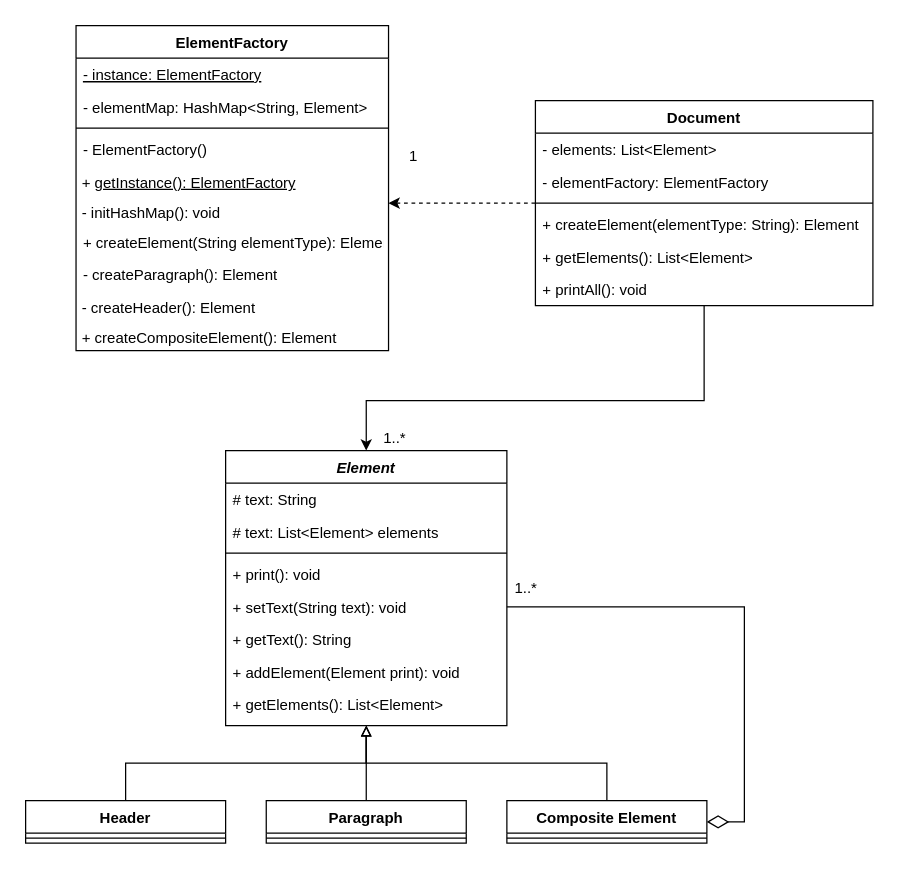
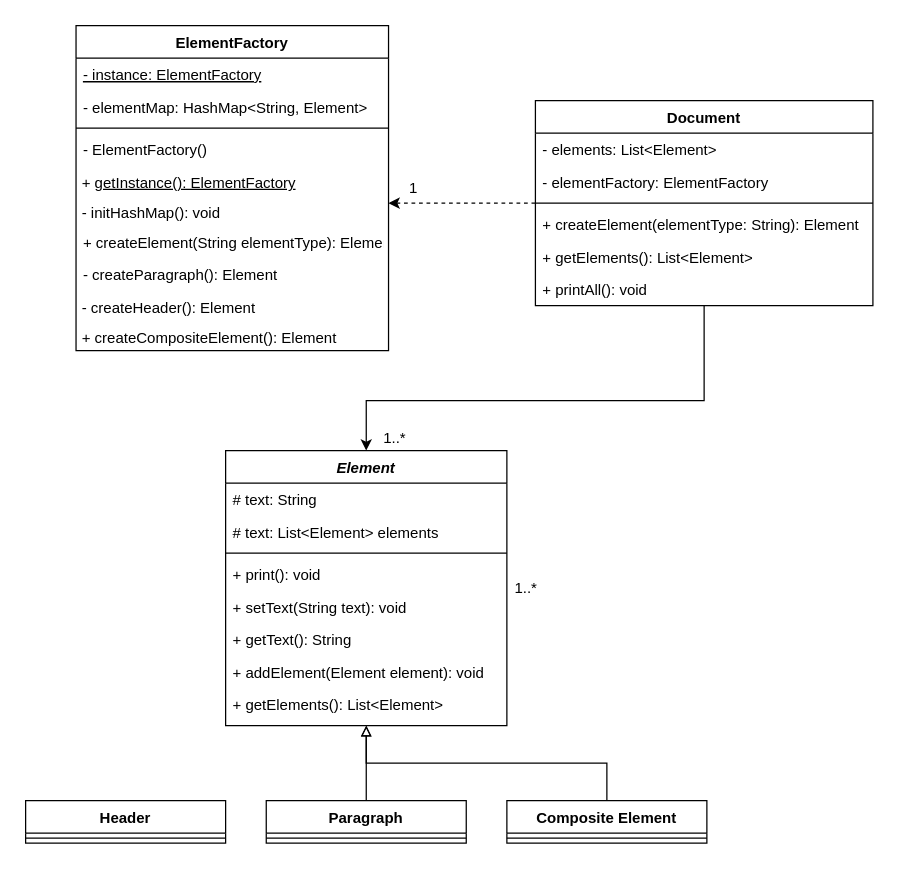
  <mxCell id="0" />
  <mxCell id="1" parent="0" />
  <mxCell id="2" style="edgeStyle=orthogonalEdgeStyle;rounded=0;orthogonalLoop=1;jettySize=auto;html=1;entryX=0.5;entryY=0;entryDx=0;entryDy=0;" edge="1" parent="1" source="3" target="29"><mxGeometry relative="1" as="geometry"><Array as="points"><mxPoint x="563.33" y="320" /><mxPoint x="293.33" y="320" /></Array></mxGeometry></mxCell>
  <mxCell id="3" value="Document" style="swimlane;fontStyle=1;align=center;verticalAlign=top;childLayout=stackLayout;horizontal=1;startSize=26;horizontalStack=0;resizeParent=1;resizeLast=0;collapsible=1;marginBottom=0;rounded=0;shadow=0;strokeWidth=1;" parent="1" vertex="1"><mxGeometry x="427.83" y="80" width="270" height="164" as="geometry"><mxRectangle x="230" y="140" width="160" height="26" as="alternateBounds" /></mxGeometry></mxCell>
  <mxCell id="4" value="- elements: List&lt;Element&gt;" style="text;align=left;verticalAlign=top;spacingLeft=4;spacingRight=4;overflow=hidden;rotatable=0;points=[[0,0.5],[1,0.5]];portConstraint=eastwest;" parent="3" vertex="1"><mxGeometry y="26" width="270" height="26" as="geometry" /></mxCell>
  <mxCell id="5" value="- elementFactory: ElementFactory" style="text;align=left;verticalAlign=top;spacingLeft=4;spacingRight=4;overflow=hidden;rotatable=0;points=[[0,0.5],[1,0.5]];portConstraint=eastwest;" vertex="1" parent="3"><mxGeometry y="52" width="270" height="26" as="geometry" /></mxCell>
  <mxCell id="6" value="" style="line;html=1;strokeWidth=1;align=left;verticalAlign=middle;spacingTop=-1;spacingLeft=3;spacingRight=3;rotatable=0;labelPosition=right;points=[];portConstraint=eastwest;" parent="3" vertex="1"><mxGeometry y="78" width="270" height="8" as="geometry" /></mxCell>
  <mxCell id="7" value="+ createElement(elementType: String): Element" style="text;align=left;verticalAlign=top;spacingLeft=4;spacingRight=4;overflow=hidden;rotatable=0;points=[[0,0.5],[1,0.5]];portConstraint=eastwest;" vertex="1" parent="3"><mxGeometry y="86" width="270" height="26" as="geometry" /></mxCell>
  <mxCell id="8" value="+ getElements(): List&lt;Element&gt;" style="text;align=left;verticalAlign=top;spacingLeft=4;spacingRight=4;overflow=hidden;rotatable=0;points=[[0,0.5],[1,0.5]];portConstraint=eastwest;" vertex="1" parent="3"><mxGeometry y="112" width="270" height="26" as="geometry" /></mxCell>
  <mxCell id="9" value="+ printAll(): void&#10;" style="text;align=left;verticalAlign=top;spacingLeft=4;spacingRight=4;overflow=hidden;rotatable=0;points=[[0,0.5],[1,0.5]];portConstraint=eastwest;" vertex="1" parent="3"><mxGeometry y="138" width="270" height="26" as="geometry" /></mxCell>
  <mxCell id="10" value="Header" style="swimlane;fontStyle=1;align=center;verticalAlign=top;childLayout=stackLayout;horizontal=1;startSize=26;horizontalStack=0;resizeParent=1;resizeParentMax=0;resizeLast=0;collapsible=1;marginBottom=0;" vertex="1" parent="1"><mxGeometry x="20" y="640" width="160" height="34" as="geometry" /></mxCell>
  <mxCell id="11" value="" style="line;strokeWidth=1;fillColor=none;align=left;verticalAlign=middle;spacingTop=-1;spacingLeft=3;spacingRight=3;rotatable=0;labelPosition=right;points=[];portConstraint=eastwest;" vertex="1" parent="10"><mxGeometry y="26" width="160" height="8" as="geometry" /></mxCell>
  <mxCell id="12" value="Composite Element" style="swimlane;fontStyle=1;align=center;verticalAlign=top;childLayout=stackLayout;horizontal=1;startSize=26;horizontalStack=0;resizeParent=1;resizeParentMax=0;resizeLast=0;collapsible=1;marginBottom=0;" vertex="1" parent="1"><mxGeometry x="405" y="640" width="160" height="34" as="geometry" /></mxCell>
  <mxCell id="13" value="" style="line;strokeWidth=1;fillColor=none;align=left;verticalAlign=middle;spacingTop=-1;spacingLeft=3;spacingRight=3;rotatable=0;labelPosition=right;points=[];portConstraint=eastwest;" vertex="1" parent="12"><mxGeometry y="26" width="160" height="8" as="geometry" /></mxCell>
  <mxCell id="14" value="Paragraph" style="swimlane;fontStyle=1;align=center;verticalAlign=top;childLayout=stackLayout;horizontal=1;startSize=26;horizontalStack=0;resizeParent=1;resizeParentMax=0;resizeLast=0;collapsible=1;marginBottom=0;" vertex="1" parent="1"><mxGeometry x="212.5" y="640" width="160" height="34" as="geometry" /></mxCell>
  <mxCell id="15" value="" style="line;strokeWidth=1;fillColor=none;align=left;verticalAlign=middle;spacingTop=-1;spacingLeft=3;spacingRight=3;rotatable=0;labelPosition=right;points=[];portConstraint=eastwest;" vertex="1" parent="14"><mxGeometry y="26" width="160" height="8" as="geometry" /></mxCell>
  <mxCell id="16" value="ElementFactory" style="swimlane;fontStyle=1;align=center;verticalAlign=top;childLayout=stackLayout;horizontal=1;startSize=26;horizontalStack=0;resizeParent=1;resizeParentMax=0;resizeLast=0;collapsible=1;marginBottom=0;" vertex="1" parent="1"><mxGeometry x="60.33" y="20" width="250" height="260" as="geometry" /></mxCell>
  <mxCell id="17" value="- instance: ElementFactory" style="text;strokeColor=none;fillColor=none;align=left;verticalAlign=top;spacingLeft=4;spacingRight=4;overflow=hidden;rotatable=0;points=[[0,0.5],[1,0.5]];portConstraint=eastwest;fontStyle=4" vertex="1" parent="16"><mxGeometry y="26" width="250" height="26" as="geometry" /></mxCell>
  <mxCell id="18" value="- elementMap: HashMap&lt;String, Element&gt;" style="text;strokeColor=none;fillColor=none;align=left;verticalAlign=top;spacingLeft=4;spacingRight=4;overflow=hidden;rotatable=0;points=[[0,0.5],[1,0.5]];portConstraint=eastwest;" vertex="1" parent="16"><mxGeometry y="52" width="250" height="26" as="geometry" /></mxCell>
  <mxCell id="19" value="" style="line;strokeWidth=1;fillColor=none;align=left;verticalAlign=middle;spacingTop=-1;spacingLeft=3;spacingRight=3;rotatable=0;labelPosition=right;points=[];portConstraint=eastwest;" vertex="1" parent="16"><mxGeometry y="78" width="250" height="8" as="geometry" /></mxCell>
  <mxCell id="20" value="- ElementFactory()" style="text;strokeColor=none;fillColor=none;align=left;verticalAlign=top;spacingLeft=4;spacingRight=4;overflow=hidden;rotatable=0;points=[[0,0.5],[1,0.5]];portConstraint=eastwest;" vertex="1" parent="16"><mxGeometry y="86" width="250" height="26" as="geometry" /></mxCell>
  <mxCell id="21" value="&amp;nbsp;+ &lt;u&gt;getInstance(): ElementFactory&lt;/u&gt;" style="text;html=1;" vertex="1" parent="16"><mxGeometry y="112" width="250" height="24" as="geometry" /></mxCell>
  <mxCell id="22" value="&amp;nbsp;- initHashMap(): void" style="text;html=1;" vertex="1" parent="16"><mxGeometry y="136" width="250" height="24" as="geometry" /></mxCell>
  <mxCell id="23" value="+ createElement(String elementType): Element" style="text;strokeColor=none;fillColor=none;align=left;verticalAlign=top;spacingLeft=4;spacingRight=4;overflow=hidden;rotatable=0;points=[[0,0.5],[1,0.5]];portConstraint=eastwest;" vertex="1" parent="16"><mxGeometry y="160" width="250" height="26" as="geometry" /></mxCell>
  <mxCell id="24" value="- createParagraph(): Element" style="text;strokeColor=none;fillColor=none;align=left;verticalAlign=top;spacingLeft=4;spacingRight=4;overflow=hidden;rotatable=0;points=[[0,0.5],[1,0.5]];portConstraint=eastwest;" vertex="1" parent="16"><mxGeometry y="186" width="250" height="26" as="geometry" /></mxCell>
  <mxCell id="25" value="&amp;nbsp;- createHeader(): Element" style="text;html=1;" vertex="1" parent="16"><mxGeometry y="212" width="250" height="24" as="geometry" /></mxCell>
  <mxCell id="26" value="&amp;nbsp;+ createCompositeElement(): Element" style="text;html=1;" vertex="1" parent="16"><mxGeometry y="236" width="250" height="24" as="geometry" /></mxCell>
  <mxCell id="27" style="edgeStyle=orthogonalEdgeStyle;rounded=0;orthogonalLoop=1;jettySize=auto;html=1;startArrow=block;startFill=0;endArrow=none;endFill=0;entryX=0.5;entryY=0;entryDx=0;entryDy=0;" edge="1" parent="1" source="29" target="12"><mxGeometry relative="1" as="geometry" /></mxCell>
- <mxCell id="28" style="edgeStyle=orthogonalEdgeStyle;rounded=0;orthogonalLoop=1;jettySize=auto;html=1;entryX=0.5;entryY=0;entryDx=0;entryDy=0;startArrow=block;startFill=0;endArrow=none;endFill=0;" edge="1" parent="1" source="29" target="10"><mxGeometry relative="1" as="geometry" /></mxCell>
  <mxCell id="29" value="Element" style="swimlane;fontStyle=3;align=center;verticalAlign=top;childLayout=stackLayout;horizontal=1;startSize=26;horizontalStack=0;resizeParent=1;resizeParentMax=0;resizeLast=0;collapsible=1;marginBottom=0;" vertex="1" parent="1"><mxGeometry x="180" y="360" width="225" height="220" as="geometry" /></mxCell>
  <mxCell id="30" value="# text: String" style="text;strokeColor=none;fillColor=none;align=left;verticalAlign=top;spacingLeft=4;spacingRight=4;overflow=hidden;rotatable=0;points=[[0,0.5],[1,0.5]];portConstraint=eastwest;" vertex="1" parent="29"><mxGeometry y="26" width="225" height="26" as="geometry" /></mxCell>
  <mxCell id="31" value="# text: List&lt;Element&gt; elements" style="text;strokeColor=none;fillColor=none;align=left;verticalAlign=top;spacingLeft=4;spacingRight=4;overflow=hidden;rotatable=0;points=[[0,0.5],[1,0.5]];portConstraint=eastwest;" vertex="1" parent="29"><mxGeometry y="52" width="225" height="26" as="geometry" /></mxCell>
  <mxCell id="32" value="" style="line;strokeWidth=1;fillColor=none;align=left;verticalAlign=middle;spacingTop=-1;spacingLeft=3;spacingRight=3;rotatable=0;labelPosition=right;points=[];portConstraint=eastwest;" vertex="1" parent="29"><mxGeometry y="78" width="225" height="8" as="geometry" /></mxCell>
  <mxCell id="33" value="+ print(): void" style="text;strokeColor=none;fillColor=none;align=left;verticalAlign=top;spacingLeft=4;spacingRight=4;overflow=hidden;rotatable=0;points=[[0,0.5],[1,0.5]];portConstraint=eastwest;" vertex="1" parent="29"><mxGeometry y="86" width="225" height="26" as="geometry" /></mxCell>
  <mxCell id="34" value="+ setText(String text): void" style="text;strokeColor=none;fillColor=none;align=left;verticalAlign=top;spacingLeft=4;spacingRight=4;overflow=hidden;rotatable=0;points=[[0,0.5],[1,0.5]];portConstraint=eastwest;" vertex="1" parent="29"><mxGeometry y="112" width="225" height="26" as="geometry" /></mxCell>
  <mxCell id="35" value="+ getText(): String" style="text;strokeColor=none;fillColor=none;align=left;verticalAlign=top;spacingLeft=4;spacingRight=4;overflow=hidden;rotatable=0;points=[[0,0.5],[1,0.5]];portConstraint=eastwest;" vertex="1" parent="29"><mxGeometry y="138" width="225" height="26" as="geometry" /></mxCell>
- <mxCell id="36" value="+ addElement(Element print): void" style="text;strokeColor=none;fillColor=none;align=left;verticalAlign=top;spacingLeft=4;spacingRight=4;overflow=hidden;rotatable=0;points=[[0,0.5],[1,0.5]];portConstraint=eastwest;" vertex="1" parent="29"><mxGeometry y="164" width="225" height="26" as="geometry" /></mxCell>
+ <mxCell id="36" value="+ addElement(Element element): void" style="text;strokeColor=none;fillColor=none;align=left;verticalAlign=top;spacingLeft=4;spacingRight=4;overflow=hidden;rotatable=0;points=[[0,0.5],[1,0.5]];portConstraint=eastwest;" vertex="1" parent="29"><mxGeometry y="164" width="225" height="26" as="geometry" /></mxCell>
  <mxCell id="37" value="+ getElements(): List&lt;Element&gt;" style="text;strokeColor=none;fillColor=none;align=left;verticalAlign=top;spacingLeft=4;spacingRight=4;overflow=hidden;rotatable=0;points=[[0,0.5],[1,0.5]];portConstraint=eastwest;" vertex="1" parent="29"><mxGeometry y="190" width="225" height="30" as="geometry" /></mxCell>
- <mxCell id="38" value="1" style="text;html=1;align=center;verticalAlign=middle;resizable=0;points=[];autosize=1;" vertex="1" parent="1"><mxGeometry x="320.33" y="115" width="20" height="20" as="geometry" /></mxCell>
+ <mxCell id="38" value="1" style="text;html=1;align=center;verticalAlign=middle;resizable=0;points=[];autosize=1;" vertex="1" parent="1"><mxGeometry x="320.33" y="140" width="20" height="20" as="geometry" /></mxCell>
  <mxCell id="39" style="edgeStyle=orthogonalEdgeStyle;rounded=0;orthogonalLoop=1;jettySize=auto;html=1;endArrow=none;endFill=0;startArrow=classic;startFill=1;exitX=1;exitY=0.25;exitDx=0;exitDy=0;dashed=1;" edge="1" parent="1" source="22" target="3"><mxGeometry relative="1" as="geometry" /></mxCell>
  <mxCell id="40" value="1..*" style="text;html=1;align=center;verticalAlign=middle;resizable=0;points=[];autosize=1;" vertex="1" parent="1"><mxGeometry x="300" y="340" width="30" height="20" as="geometry" /></mxCell>
  <mxCell id="41" style="edgeStyle=orthogonalEdgeStyle;rounded=0;orthogonalLoop=1;jettySize=auto;html=1;startArrow=block;startFill=0;endArrow=none;endFill=0;exitX=0.5;exitY=1;exitDx=0;exitDy=0;exitPerimeter=0;" edge="1" parent="1" source="37" target="14"><mxGeometry relative="1" as="geometry" /></mxCell>
- <mxCell id="42" style="edgeStyle=orthogonalEdgeStyle;rounded=0;orthogonalLoop=1;jettySize=auto;html=1;startArrow=diamondThin;startFill=0;endArrow=none;endFill=0;endSize=15;startSize=15;exitX=1;exitY=0.5;exitDx=0;exitDy=0;" edge="1" parent="1" source="12" target="34"><mxGeometry relative="1" as="geometry" /></mxCell>
  <mxCell id="43" value="1..*" style="text;html=1;align=center;verticalAlign=middle;resizable=0;points=[];autosize=1;" vertex="1" parent="1"><mxGeometry x="405" y="460" width="30" height="20" as="geometry" /></mxCell>
